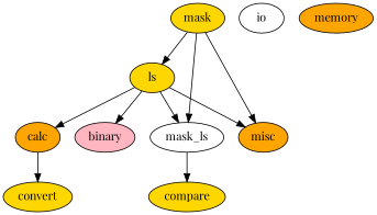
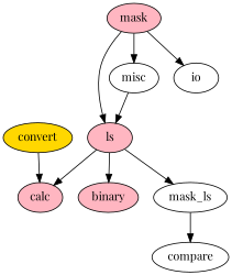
  strict digraph {
    fontname="Playfair Display"
    node [fillcolor=orange fontname="Playfair Display" style=filled]
    edge [fontname="Playfair Display"]
-   ls [fillcolor=gold]
-   calc
+   ls [fillcolor=lightpink]
+   calc [fillcolor=lightpink]
    binary [fillcolor=lightpink]
    mask_ls [fillcolor=white]
-   misc
-   compare [fillcolor=gold]
-   mask [fillcolor=gold]
+   misc [fillcolor=white]
+   compare [fillcolor=white]
+   mask [fillcolor=lightpink]
    convert [fillcolor=gold]
    io [fillcolor=white]
-   memory
    ls -> calc
    ls -> binary
    ls -> mask_ls
-   ls -> misc
+   misc -> ls
    mask_ls -> compare
    mask -> ls
-   mask -> mask_ls
+   mask -> io
    mask -> misc
-   calc -> convert
+   convert -> calc
  }
